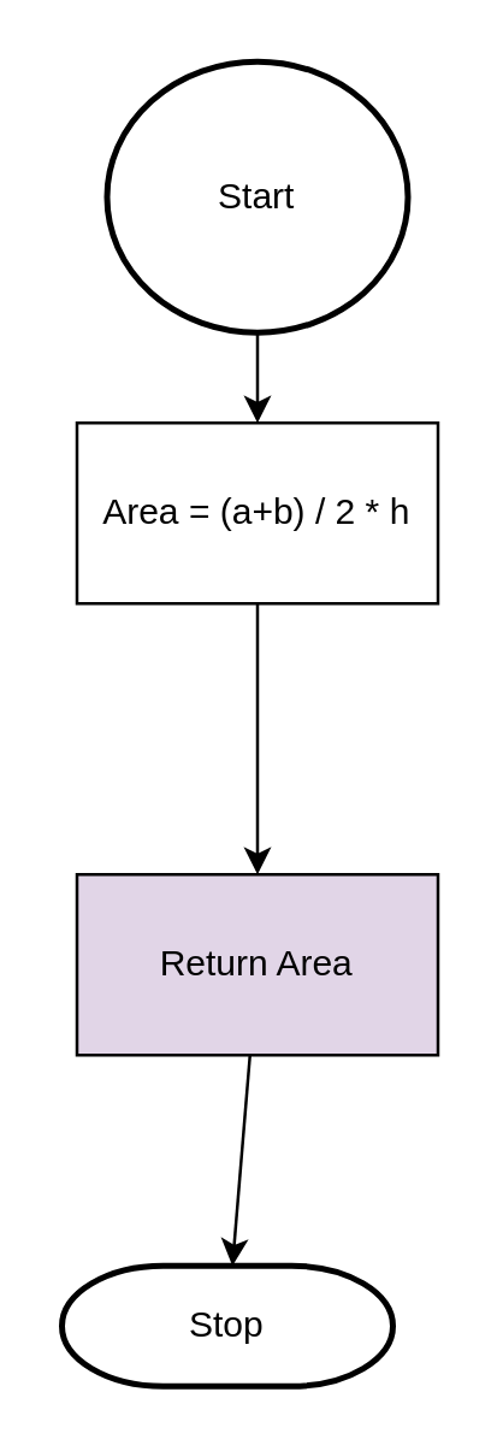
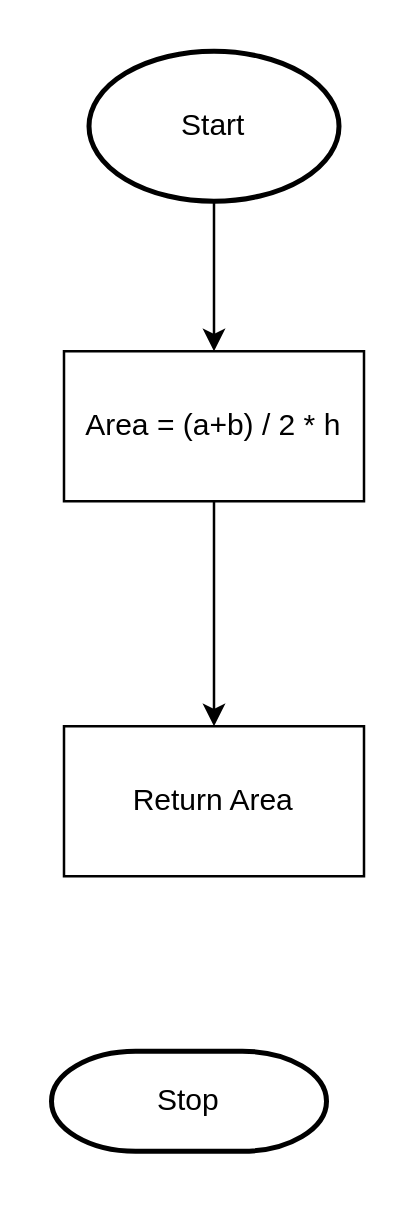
  <mxCell id="0" />
  <mxCell id="1" parent="0" />
  <mxCell id="2" style="edgeStyle=none;html=1;exitX=0.5;exitY=1;exitDx=0;exitDy=0;exitPerimeter=0;entryX=0.5;entryY=0;entryDx=0;entryDy=0;" parent="1" source="3" edge="1"><mxGeometry relative="1" as="geometry"><mxPoint x="85" y="140" as="targetPoint" /></mxGeometry></mxCell>
- <mxCell id="3" value="Start" style="strokeWidth=2;html=1;shape=mxgraph.flowchart.start_1;whiteSpace=wrap;" parent="1" vertex="1"><mxGeometry x="35" y="20" width="100" height="90" as="geometry" /></mxCell>
+ <mxCell id="3" value="Start" style="strokeWidth=2;html=1;shape=mxgraph.flowchart.start_1;whiteSpace=wrap;" parent="1" vertex="1"><mxGeometry x="35" y="20" width="100" height="60" as="geometry" /></mxCell>
  <mxCell id="4" value="Stop" style="strokeWidth=2;html=1;shape=mxgraph.flowchart.terminator;whiteSpace=wrap;" parent="1" vertex="1"><mxGeometry x="20" y="420" width="110" height="40" as="geometry" /></mxCell>
  <mxCell id="5" value="" style="edgeStyle=none;html=1;" parent="1" source="6" edge="1"><mxGeometry relative="1" as="geometry"><mxPoint x="85" y="290" as="targetPoint" /></mxGeometry></mxCell>
  <mxCell id="6" value="Area = (a+b) / 2 * h" style="rounded=0;whiteSpace=wrap;html=1;" parent="1" vertex="1"><mxGeometry x="25" y="140" width="120" height="60" as="geometry" /></mxCell>
- <mxCell id="7" value="" style="edgeStyle=none;html=1;" edge="1" parent="1" source="8" target="4"><mxGeometry relative="1" as="geometry" /></mxCell>
- <mxCell id="8" value="Return Area" style="rounded=0;whiteSpace=wrap;html=1;fillColor=#e1d5e7;" vertex="1" parent="1"><mxGeometry x="25" y="290" width="120" height="60" as="geometry" /></mxCell>
+ <mxCell id="8" value="Return Area" style="rounded=0;whiteSpace=wrap;html=1;" vertex="1" parent="1"><mxGeometry x="25" y="290" width="120" height="60" as="geometry" /></mxCell>
